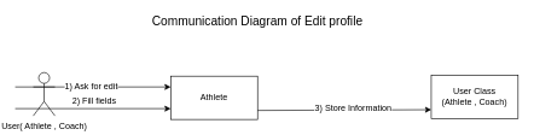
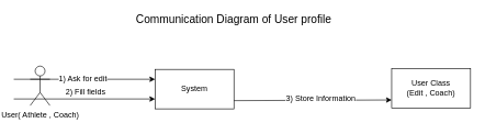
  <mxCell id="0" />
  <mxCell id="1" parent="0" />
  <mxCell id="2" value="User( Athlete , Coach)" style="shape=umlActor;verticalLabelPosition=bottom;labelBackgroundColor=#ffffff;verticalAlign=top;html=1;outlineConnect=0;" parent="1" vertex="1"><mxGeometry x="45" y="100" width="30" height="60" as="geometry" /></mxCell>
- <mxCell id="3" value="Athlete" style="rounded=0;whiteSpace=wrap;html=1;" parent="1" vertex="1"><mxGeometry x="235" y="105" width="120" height="60" as="geometry" /></mxCell>
- <mxCell id="4" value="&lt;span&gt;User Class&lt;br&gt;(Athlete , Coach)&lt;br&gt;&lt;/span&gt;" style="rounded=0;whiteSpace=wrap;html=1;" parent="1" vertex="1"><mxGeometry x="595" y="104" width="120" height="60" as="geometry" /></mxCell>
+ <mxCell id="3" value="System" style="rounded=0;whiteSpace=wrap;html=1;" parent="1" vertex="1"><mxGeometry x="235" y="105" width="120" height="60" as="geometry" /></mxCell>
+ <mxCell id="4" value="&lt;span&gt;User Class&lt;br&gt;(Edit , Coach)&lt;br&gt;&lt;/span&gt;" style="rounded=0;whiteSpace=wrap;html=1;" parent="1" vertex="1"><mxGeometry x="595" y="104" width="120" height="60" as="geometry" /></mxCell>
  <mxCell id="5" value="" style="endArrow=classic;html=1;entryX=0;entryY=0.25;entryDx=0;entryDy=0;" parent="1" target="3" edge="1"><mxGeometry width="50" height="50" relative="1" as="geometry"><mxPoint x="20" y="120" as="sourcePoint" /><mxPoint x="105" y="120" as="targetPoint" /></mxGeometry></mxCell>
  <mxCell id="6" value="1) Ask for edit" style="text;html=1;resizable=0;points=[];align=center;verticalAlign=middle;labelBackgroundColor=#ffffff;" parent="5" vertex="1" connectable="0"><mxGeometry x="-0.035" y="1" relative="1" as="geometry"><mxPoint as="offset" /></mxGeometry></mxCell>
  <mxCell id="7" value="" style="endArrow=classic;html=1;exitX=1;exitY=0.25;exitDx=0;exitDy=0;entryX=0;entryY=0.25;entryDx=0;entryDy=0;" parent="1" edge="1"><mxGeometry width="50" height="50" relative="1" as="geometry"><mxPoint x="355" y="152.5" as="sourcePoint" /><mxPoint x="595" y="151.5" as="targetPoint" /></mxGeometry></mxCell>
  <mxCell id="8" value="&lt;span&gt;3) Store Information&lt;/span&gt;&lt;br&gt;" style="text;html=1;resizable=0;points=[];align=center;verticalAlign=middle;labelBackgroundColor=#ffffff;" parent="7" vertex="1" connectable="0"><mxGeometry x="0.208" relative="1" as="geometry"><mxPoint x="-13" y="-2" as="offset" /></mxGeometry></mxCell>
- <mxCell id="9" value="&lt;font style=&quot;font-size: 17px&quot;&gt;Communication Diagram of Edit profile&lt;/font&gt;" style="text;html=1;strokeColor=none;fillColor=none;align=center;verticalAlign=middle;whiteSpace=wrap;rounded=0;" parent="1" vertex="1"><mxGeometry x="115" y="20" width="480" height="20" as="geometry" /></mxCell>
+ <mxCell id="9" value="&lt;font style=&quot;font-size: 17px&quot;&gt;Communication Diagram of User profile&lt;/font&gt;" style="text;html=1;strokeColor=none;fillColor=none;align=center;verticalAlign=middle;whiteSpace=wrap;rounded=0;" parent="1" vertex="1"><mxGeometry x="115" y="20" width="480" height="20" as="geometry" /></mxCell>
  <mxCell id="10" value="" style="endArrow=classic;html=1;entryX=0;entryY=0.75;entryDx=0;entryDy=0;" parent="1" target="3" edge="1"><mxGeometry width="50" height="50" relative="1" as="geometry"><mxPoint x="20" y="150" as="sourcePoint" /><mxPoint x="215" y="150" as="targetPoint" /></mxGeometry></mxCell>
  <mxCell id="11" value="&lt;span&gt;2) Fill fields&lt;/span&gt;&lt;br&gt;" style="text;html=1;resizable=0;points=[];align=center;verticalAlign=middle;labelBackgroundColor=#ffffff;" parent="10" vertex="1" connectable="0"><mxGeometry x="-0.035" y="1" relative="1" as="geometry"><mxPoint x="4" y="-11" as="offset" /></mxGeometry></mxCell>
